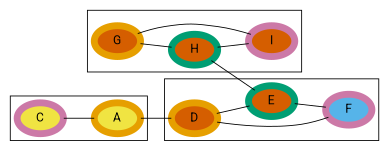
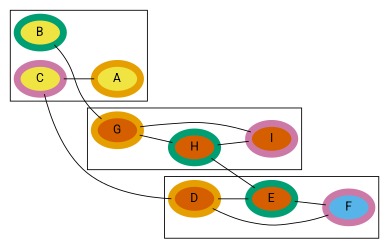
  graph {
    fontname=Roboto
    rankdir=LR
    node [color="#E69F00" fillcolor="#D55E00" fontname=Roboto penwidth=8 style=filled]
    edge [fontname=Roboto]
    A [fillcolor="#F0E442"]
+   B [color="#009E73" fillcolor="#F0E442"]
    C [color="#CC79A7" fillcolor="#F0E442"]
    D
    E [color="#009E73"]
    F [color="#CC79A7" fillcolor="#56B4E9"]
    G
    H [color="#009E73"]
    I [color="#CC79A7"]
    subgraph cluster_1 {
      A
+     B
      C
    }
    subgraph cluster_2 {
      D
      E
      F
    }
    subgraph cluster_3 {
      G
      H
      I
    }
-   A -- D
+   C -- D
+   B -- G
    C -- A
    D -- E
    E -- F
    F -- D
    G -- H
    H -- E
    H -- I
    I -- G
  }
